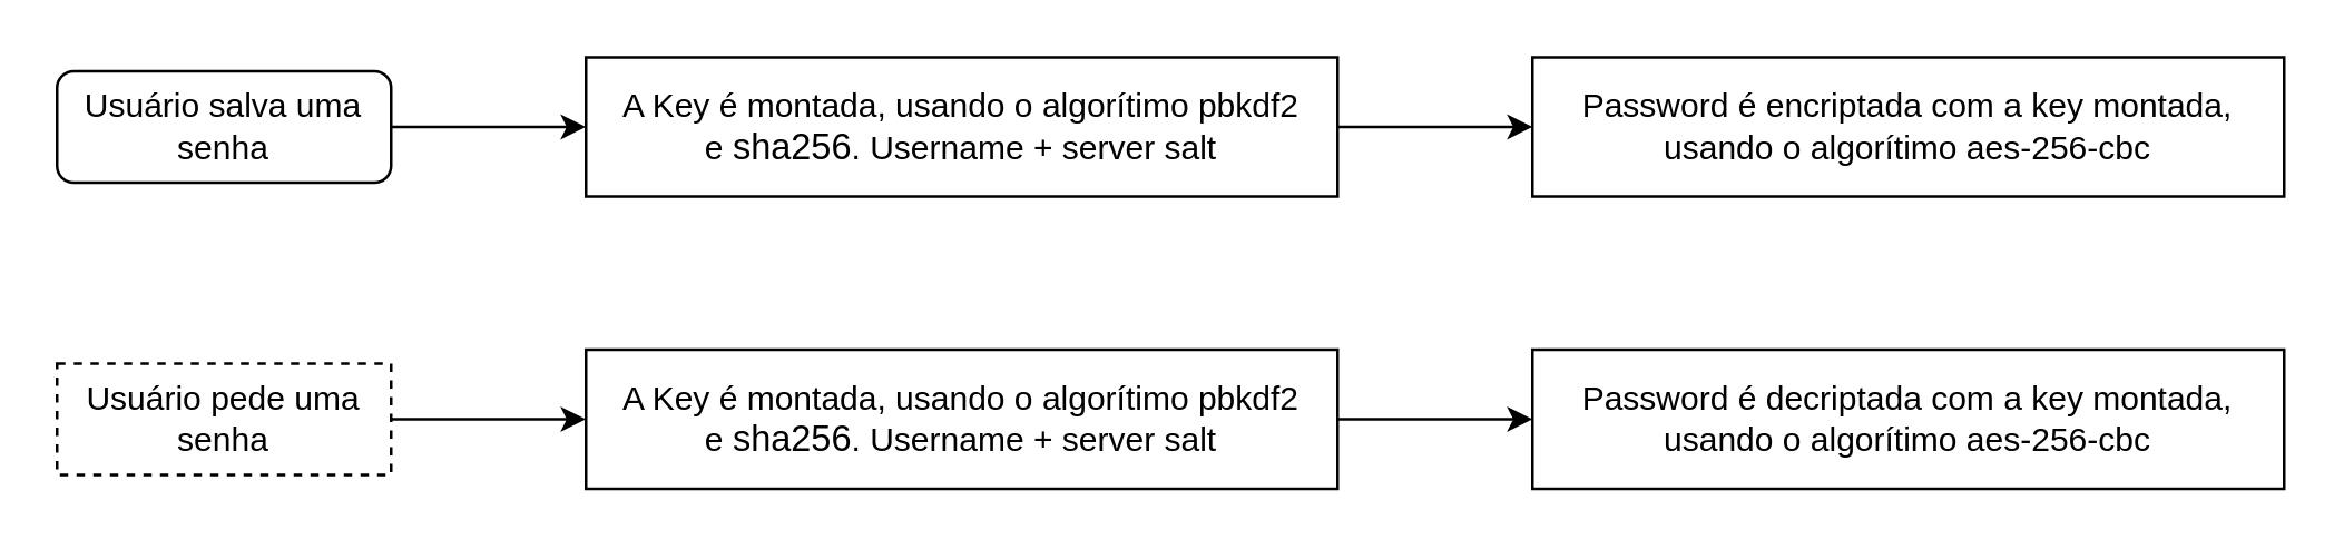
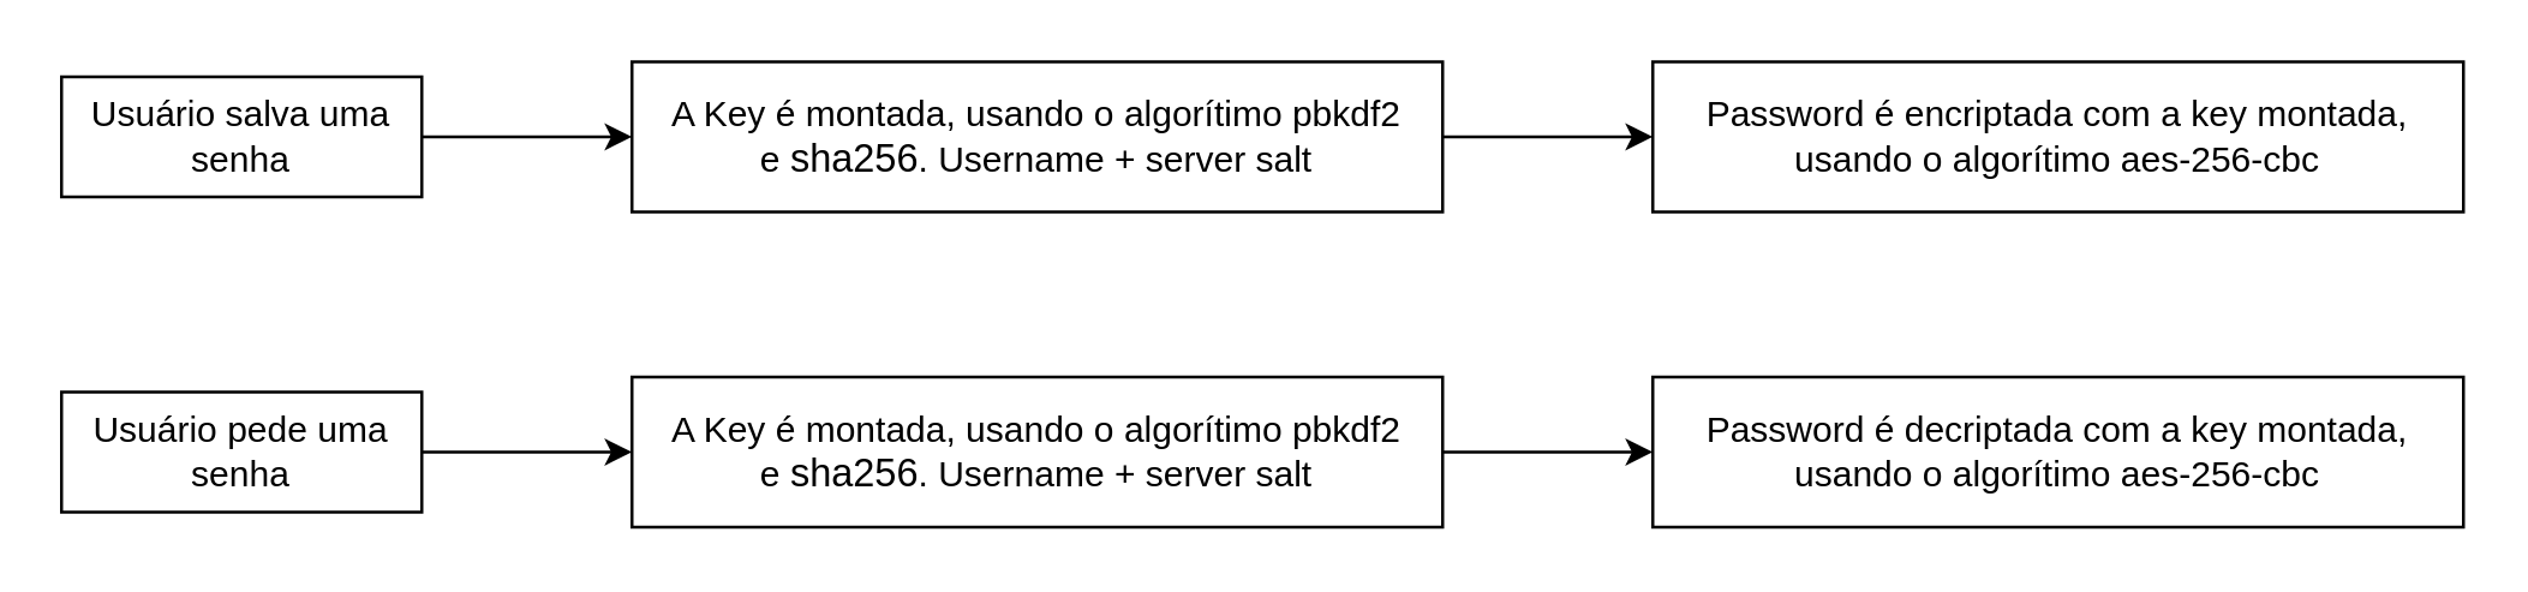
  <mxCell id="0" />
  <mxCell id="1" parent="0" />
  <mxCell id="2" value="" style="edgeStyle=orthogonalEdgeStyle;rounded=0;orthogonalLoop=1;jettySize=auto;html=1;" parent="1" source="3" target="5" edge="1"><mxGeometry relative="1" as="geometry" /></mxCell>
- <mxCell id="3" value="Usuário salva uma senha" style="whiteSpace=wrap;html=1;rounded=1;" parent="1" vertex="1"><mxGeometry x="20" y="25" width="120" height="40" as="geometry" /></mxCell>
+ <mxCell id="3" value="Usuário salva uma senha" style="rounded=0;whiteSpace=wrap;html=1;" parent="1" vertex="1"><mxGeometry x="20" y="25" width="120" height="40" as="geometry" /></mxCell>
  <mxCell id="4" value="" style="edgeStyle=orthogonalEdgeStyle;rounded=0;orthogonalLoop=1;jettySize=auto;html=1;" parent="1" source="5" target="6" edge="1"><mxGeometry relative="1" as="geometry" /></mxCell>
  <mxCell id="5" value="A Key é montada, usando o algorítimo pbkdf2 e&amp;nbsp;&lt;span style=&quot;background-color: transparent ; font-family: inherit ; font-style: inherit ; font-weight: inherit ; font-size: 13px ; text-align: left&quot;&gt;sha256&lt;/span&gt;&lt;span&gt;. Username + server salt&lt;/span&gt;" style="rounded=0;whiteSpace=wrap;html=1;" parent="1" vertex="1"><mxGeometry x="210" y="20" width="270" height="50" as="geometry" /></mxCell>
  <mxCell id="6" value="Password é encriptada com a key montada, usando o algorítimo aes-256-cbc" style="rounded=0;whiteSpace=wrap;html=1;" parent="1" vertex="1"><mxGeometry x="550" y="20" width="270" height="50" as="geometry" /></mxCell>
  <mxCell id="7" value="" style="edgeStyle=orthogonalEdgeStyle;rounded=0;orthogonalLoop=1;jettySize=auto;html=1;" edge="1" parent="1" source="8" target="10"><mxGeometry relative="1" as="geometry" /></mxCell>
- <mxCell id="8" value="Usuário pede uma senha" style="rounded=0;whiteSpace=wrap;html=1;dashed=1;" parent="1" vertex="1"><mxGeometry x="20" y="130" width="120" height="40" as="geometry" /></mxCell>
+ <mxCell id="8" value="Usuário pede uma senha" style="rounded=0;whiteSpace=wrap;html=1;" parent="1" vertex="1"><mxGeometry x="20" y="130" width="120" height="40" as="geometry" /></mxCell>
  <mxCell id="9" value="" style="edgeStyle=orthogonalEdgeStyle;rounded=0;orthogonalLoop=1;jettySize=auto;html=1;" edge="1" parent="1" source="10" target="11"><mxGeometry relative="1" as="geometry" /></mxCell>
  <mxCell id="10" value="A Key é montada, usando o algorítimo pbkdf2 e&amp;nbsp;&lt;span style=&quot;background-color: transparent ; font-family: inherit ; font-style: inherit ; font-weight: inherit ; font-size: 13px ; text-align: left&quot;&gt;sha256&lt;/span&gt;&lt;span&gt;. Username + server salt&lt;/span&gt;" style="rounded=0;whiteSpace=wrap;html=1;" parent="1" vertex="1"><mxGeometry x="210" y="125" width="270" height="50" as="geometry" /></mxCell>
  <mxCell id="11" value="Password é decriptada com a key montada, usando o algorítimo aes-256-cbc" style="rounded=0;whiteSpace=wrap;html=1;" parent="1" vertex="1"><mxGeometry x="550" y="125" width="270" height="50" as="geometry" /></mxCell>
